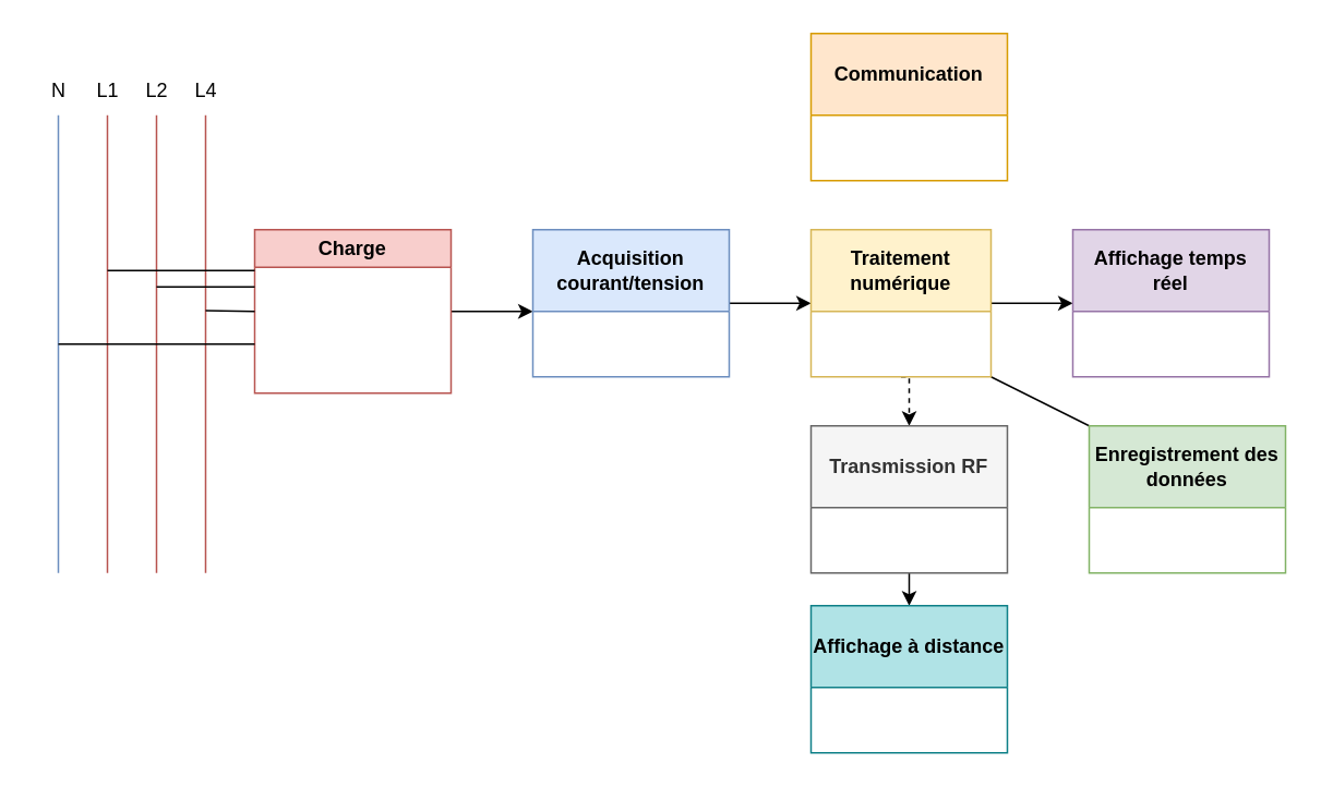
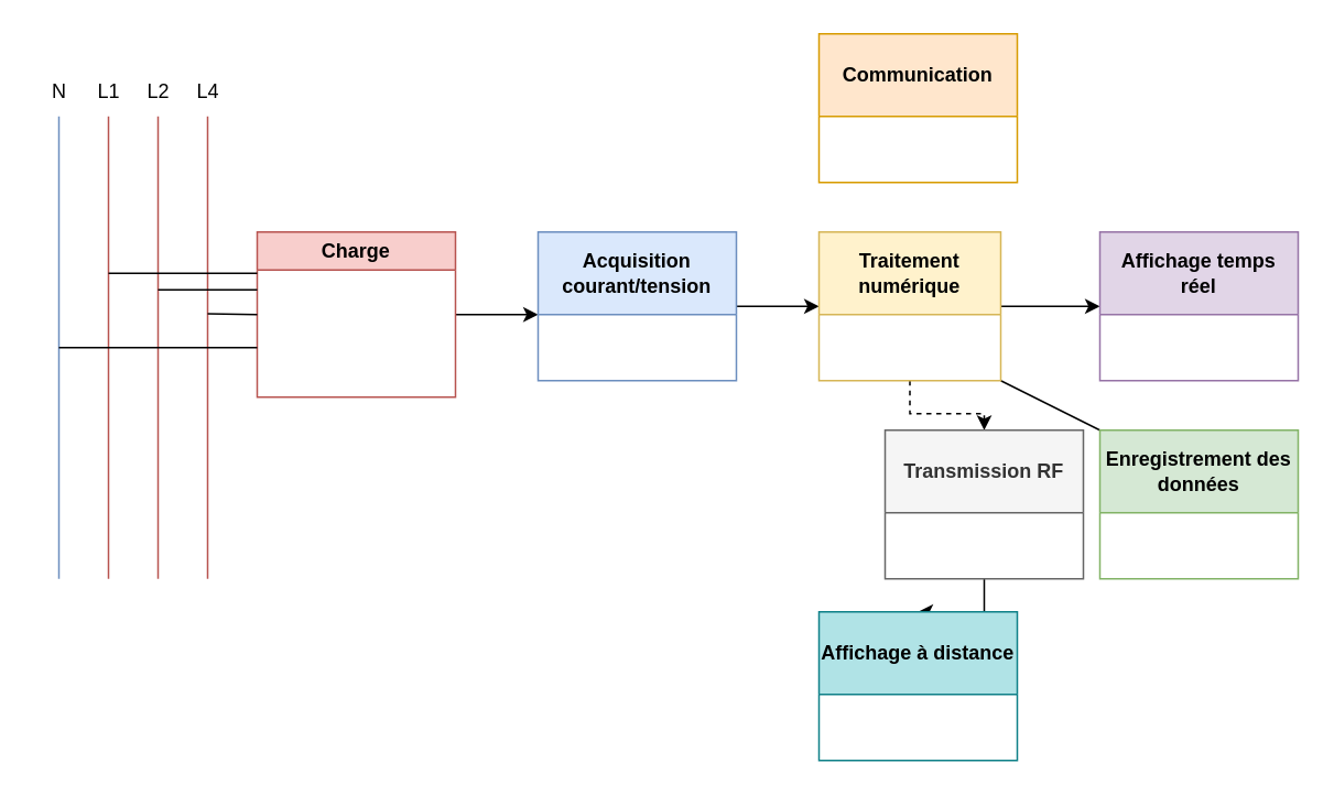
  <mxCell id="0" />
  <mxCell id="1" parent="0" />
  <mxCell id="2" value="" style="endArrow=none;html=1;rounded=0;fillColor=#dae8fc;strokeColor=#6c8ebf;" edge="1" parent="1"><mxGeometry width="50" height="50" relative="1" as="geometry"><mxPoint x="35" y="350" as="sourcePoint" /><mxPoint x="35" y="70" as="targetPoint" /></mxGeometry></mxCell>
  <mxCell id="3" value="" style="endArrow=none;html=1;rounded=0;fillColor=#f8cecc;strokeColor=#B85450;" edge="1" parent="1"><mxGeometry width="50" height="50" relative="1" as="geometry"><mxPoint x="95" y="350" as="sourcePoint" /><mxPoint x="95" y="70" as="targetPoint" /></mxGeometry></mxCell>
  <mxCell id="4" value="" style="endArrow=none;html=1;rounded=0;fillColor=#f8cecc;strokeColor=#B85450;" edge="1" parent="1"><mxGeometry width="50" height="50" relative="1" as="geometry"><mxPoint x="65" y="350" as="sourcePoint" /><mxPoint x="65" y="70" as="targetPoint" /></mxGeometry></mxCell>
  <mxCell id="5" value="" style="endArrow=none;html=1;rounded=0;fillColor=#f8cecc;strokeColor=#B85450;" edge="1" parent="1"><mxGeometry width="50" height="50" relative="1" as="geometry"><mxPoint x="125" y="350" as="sourcePoint" /><mxPoint x="125" y="70" as="targetPoint" /></mxGeometry></mxCell>
  <mxCell id="6" value="L1" style="text;html=1;align=center;verticalAlign=middle;resizable=0;points=[];autosize=1;strokeColor=none;fillColor=none;" vertex="1" parent="1"><mxGeometry x="45" y="40" width="40" height="30" as="geometry" /></mxCell>
  <mxCell id="7" value="L2" style="text;html=1;align=center;verticalAlign=middle;resizable=0;points=[];autosize=1;strokeColor=none;fillColor=none;" vertex="1" parent="1"><mxGeometry x="75" y="40" width="40" height="30" as="geometry" /></mxCell>
  <mxCell id="8" value="L4" style="text;html=1;align=center;verticalAlign=middle;resizable=0;points=[];autosize=1;strokeColor=none;fillColor=none;" vertex="1" parent="1"><mxGeometry x="105" y="40" width="40" height="30" as="geometry" /></mxCell>
  <mxCell id="9" value="N" style="text;html=1;align=center;verticalAlign=middle;resizable=0;points=[];autosize=1;strokeColor=none;fillColor=none;" vertex="1" parent="1"><mxGeometry x="20" y="40" width="30" height="30" as="geometry" /></mxCell>
  <mxCell id="10" style="edgeStyle=orthogonalEdgeStyle;rounded=0;orthogonalLoop=1;jettySize=auto;html=1;exitX=1;exitY=0.5;exitDx=0;exitDy=0;" edge="1" parent="1" source="11"><mxGeometry relative="1" as="geometry"><mxPoint x="325" y="190.032" as="targetPoint" /></mxGeometry></mxCell>
  <mxCell id="11" value="Charge" style="swimlane;whiteSpace=wrap;html=1;fillColor=#f8cecc;strokeColor=#b85450;" vertex="1" parent="1"><mxGeometry x="155" y="140" width="120" height="100" as="geometry" /></mxCell>
  <mxCell id="12" value="" style="endArrow=none;html=1;rounded=0;" edge="1" parent="11"><mxGeometry width="50" height="50" relative="1" as="geometry"><mxPoint x="-90" y="25" as="sourcePoint" /><mxPoint y="25" as="targetPoint" /></mxGeometry></mxCell>
  <mxCell id="13" value="" style="endArrow=none;html=1;rounded=0;" edge="1" parent="11"><mxGeometry width="50" height="50" relative="1" as="geometry"><mxPoint x="-30" y="49.52" as="sourcePoint" /><mxPoint y="50" as="targetPoint" /></mxGeometry></mxCell>
  <mxCell id="14" style="edgeStyle=orthogonalEdgeStyle;rounded=0;orthogonalLoop=1;jettySize=auto;html=1;exitX=1;exitY=0.5;exitDx=0;exitDy=0;entryX=0;entryY=0.5;entryDx=0;entryDy=0;" edge="1" parent="1" source="15" target="19"><mxGeometry relative="1" as="geometry" /></mxCell>
  <mxCell id="15" value="Acquisition courant/tension" style="swimlane;whiteSpace=wrap;html=1;startSize=50;fillColor=#dae8fc;strokeColor=#6c8ebf;" vertex="1" parent="1"><mxGeometry x="325" y="140" width="120" height="90" as="geometry" /></mxCell>
  <mxCell id="16" style="edgeStyle=orthogonalEdgeStyle;rounded=0;orthogonalLoop=1;jettySize=auto;html=1;exitX=0.5;exitY=1;exitDx=0;exitDy=0;entryX=0.5;entryY=0;entryDx=0;entryDy=0;dashed=1;" edge="1" parent="1" source="19" target="22"><mxGeometry relative="1" as="geometry" /></mxCell>
  <mxCell id="17" style="edgeStyle=orthogonalEdgeStyle;rounded=0;orthogonalLoop=1;jettySize=auto;html=1;exitX=1;exitY=0.5;exitDx=0;exitDy=0;entryX=0;entryY=0.5;entryDx=0;entryDy=0;" edge="1" parent="1" source="19" target="20"><mxGeometry relative="1" as="geometry" /></mxCell>
  <mxCell id="18" style="rounded=0;orthogonalLoop=1;jettySize=auto;html=1;exitX=1;exitY=1;exitDx=0;exitDy=0;entryX=0;entryY=0;entryDx=0;entryDy=0;strokeColor=default;endArrow=none;" edge="1" parent="1" source="19" target="24"><mxGeometry relative="1" as="geometry" /></mxCell>
  <mxCell id="19" value="Traitement numérique" style="swimlane;whiteSpace=wrap;html=1;startSize=50;fillColor=#fff2cc;strokeColor=#d6b656;" vertex="1" parent="1"><mxGeometry x="495" y="140" width="110" height="90" as="geometry" /></mxCell>
- <mxCell id="20" value="Affichage temps réel" style="swimlane;whiteSpace=wrap;html=1;startSize=50;fillColor=#e1d5e7;strokeColor=#9673a6;" vertex="1" parent="1"><mxGeometry x="655" y="140" width="120" height="90" as="geometry" /></mxCell>
+ <mxCell id="20" value="Affichage temps réel" style="swimlane;whiteSpace=wrap;html=1;startSize=50;fillColor=#e1d5e7;strokeColor=#9673a6;" vertex="1" parent="1"><mxGeometry x="665" y="140" width="120" height="90" as="geometry" /></mxCell>
  <mxCell id="21" style="edgeStyle=orthogonalEdgeStyle;rounded=0;orthogonalLoop=1;jettySize=auto;html=1;exitX=0.5;exitY=1;exitDx=0;exitDy=0;entryX=0.5;entryY=0;entryDx=0;entryDy=0;" edge="1" parent="1" source="22" target="25"><mxGeometry relative="1" as="geometry" /></mxCell>
- <mxCell id="22" value="Transmission RF" style="swimlane;whiteSpace=wrap;html=1;startSize=50;fillColor=#f5f5f5;fontColor=#333333;strokeColor=#666666;" vertex="1" parent="1"><mxGeometry x="495" y="260" width="120" height="90" as="geometry" /></mxCell>
+ <mxCell id="22" value="Transmission RF" style="swimlane;whiteSpace=wrap;html=1;startSize=50;fillColor=#f5f5f5;fontColor=#333333;strokeColor=#666666;" vertex="1" parent="1"><mxGeometry x="535" y="260" width="120" height="90" as="geometry" /></mxCell>
  <mxCell id="23" value="Communication" style="swimlane;whiteSpace=wrap;html=1;startSize=50;fillColor=#ffe6cc;strokeColor=#d79b00;" vertex="1" parent="1"><mxGeometry x="495" y="20" width="120" height="90" as="geometry" /></mxCell>
  <mxCell id="24" value="Enregistrement des données" style="swimlane;whiteSpace=wrap;html=1;startSize=50;fillColor=#d5e8d4;strokeColor=#82b366;" vertex="1" parent="1"><mxGeometry x="665" y="260" width="120" height="90" as="geometry" /></mxCell>
  <mxCell id="25" value="Affichage à distance" style="swimlane;whiteSpace=wrap;html=1;startSize=50;fillColor=#b0e3e6;strokeColor=#0e8088;" vertex="1" parent="1"><mxGeometry x="495" y="370" width="120" height="90" as="geometry" /></mxCell>
  <mxCell id="26" value="" style="endArrow=none;html=1;rounded=0;" edge="1" parent="1"><mxGeometry width="50" height="50" relative="1" as="geometry"><mxPoint x="95" y="175" as="sourcePoint" /><mxPoint x="155" y="175" as="targetPoint" /></mxGeometry></mxCell>
  <mxCell id="27" value="" style="endArrow=none;html=1;rounded=0;" edge="1" parent="1"><mxGeometry width="50" height="50" relative="1" as="geometry"><mxPoint x="35" y="210" as="sourcePoint" /><mxPoint x="155" y="210" as="targetPoint" /></mxGeometry></mxCell>
